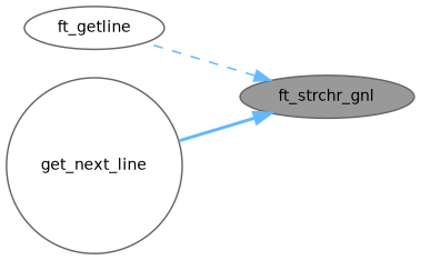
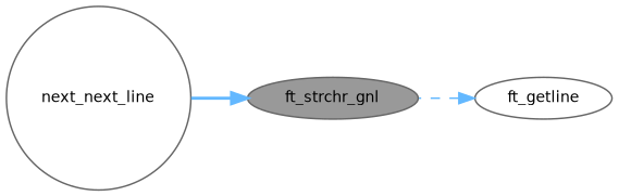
  digraph {
    rankdir=RL
    node [color=grey40 fillcolor=white fontname=Helvetica fontsize=10 shape=ellipse style=filled]
    edge [color=steelblue1 dir=back fontname=Helvetica fontsize=10 labelfontname=Helvetica labelfontsize=10]
    n1 [color=gray40 fillcolor=grey60 fontcolor=black height=0.2 label=ft_strchr_gnl width=0.4]
    n2 [height=0.2 label=ft_getline width=0.4]
-   n3 [height=0.2 label=get_next_line shape=circle width=0.4]
-   n1 -> n2 [style=dashed]
+   n3 [height=0.2 label=next_next_line shape=circle width=0.4]
+   n2 -> n1 [style=dashed]
    n1 -> n3 [style=bold]
  }
